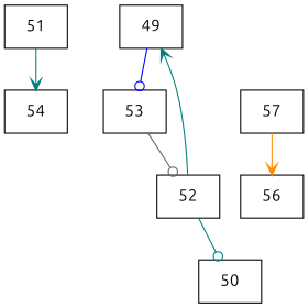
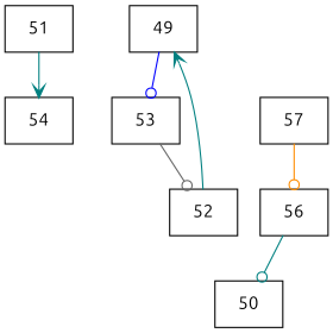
  digraph {
    fontname=Ubuntu
    node [fontname=Ubuntu shape=record]
    edge [arrowhead=odot color=teal fontname=Ubuntu]
    n1 [label="{51}"]
    n2 [label="{54}"]
    n3 [label="{49}"]
    n4 [label="{53}"]
    n5 [label="{52}"]
    n6 [label="{50}"]
    n7 [label="{57}"]
    n8 [label="{56}"]
    n1 -> n2 [arrowhead=vee]
    n3 -> n4 [color=blue]
    n4 -> n5 [color=gray40]
    n5 -> n3 [arrowhead=vee]
-   n5 -> n6
-   n7 -> n8 [arrowhead=vee color=darkorange]
+   n8 -> n6
+   n7 -> n8 [color=darkorange]
  }
